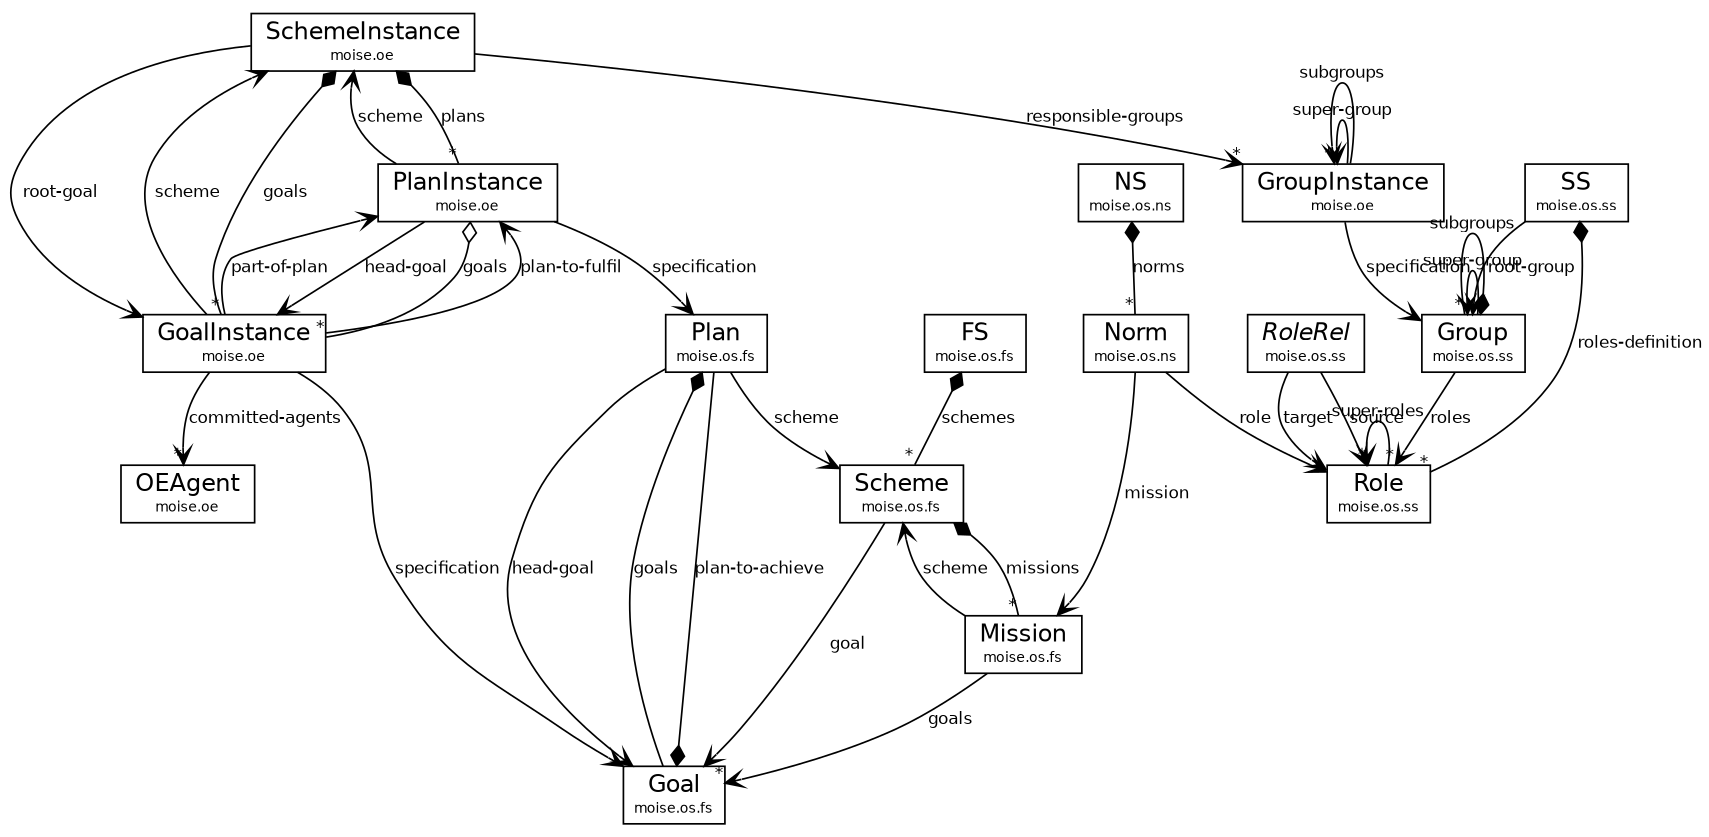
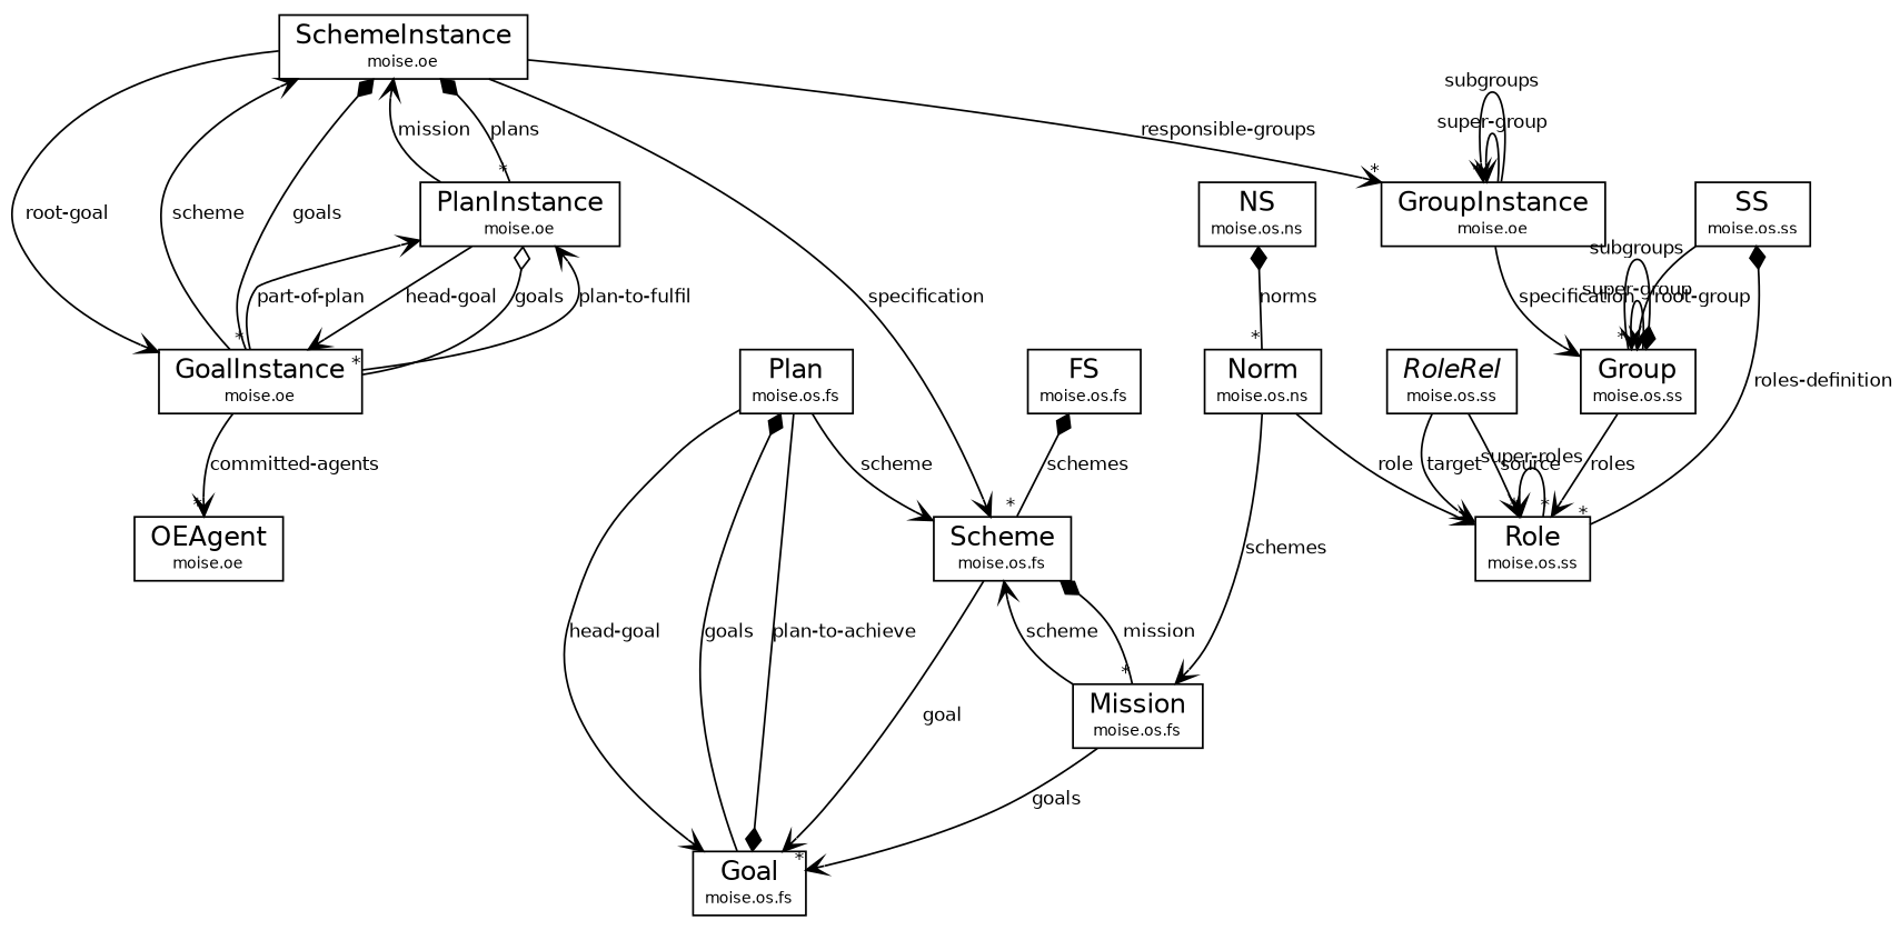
  digraph {
    nodesep=0.25
    ranksep=0.5
    node [fontcolor=black fontname=Helvetica fontsize=14.0 shape=plaintext]
    edge [arrowhead=open color=black fontcolor=black fontname=Helvetica fontsize=10.0 headport=p labelfontname=Helvetica labelfontsize=10 tailport=p]
    n1 [label=<<table title="moise.oe.SchemeInstance" border="0" cellborder="1" cellspacing="0" cellpadding="2" port="p" href="../oe/SchemeInstance.html"> 		<tr><td><table border="0" cellspacing="0" cellpadding="1"> <tr><td align="center" balign="center"> SchemeInstance </td></tr> <tr><td align="center" balign="center"><font point-size="8.0"> moise.oe </font></td></tr> 		</table></td></tr> 		</table>>]
    n2 [label=<<table title="moise.oe.PlanInstance" border="0" cellborder="1" cellspacing="0" cellpadding="2" port="p" href="../oe/PlanInstance.html"> 		<tr><td><table border="0" cellspacing="0" cellpadding="1"> <tr><td align="center" balign="center"> PlanInstance </td></tr> <tr><td align="center" balign="center"><font point-size="8.0"> moise.oe </font></td></tr> 		</table></td></tr> 		</table>>]
    n3 [label=<<table title="moise.oe.GroupInstance" border="0" cellborder="1" cellspacing="0" cellpadding="2" port="p" href="../oe/GroupInstance.html"> 		<tr><td><table border="0" cellspacing="0" cellpadding="1"> <tr><td align="center" balign="center"> GroupInstance </td></tr> <tr><td align="center" balign="center"><font point-size="8.0"> moise.oe </font></td></tr> 		</table></td></tr> 		</table>>]
    n4 [label=<<table title="moise.oe.GoalInstance" border="0" cellborder="1" cellspacing="0" cellpadding="2" port="p" href="../oe/GoalInstance.html"> 		<tr><td><table border="0" cellspacing="0" cellpadding="1"> <tr><td align="center" balign="center"> GoalInstance </td></tr> <tr><td align="center" balign="center"><font point-size="8.0"> moise.oe </font></td></tr> 		</table></td></tr> 		</table>>]
    n5 [label=<<table title="moise.os.fs.Scheme" border="0" cellborder="1" cellspacing="0" cellpadding="2" port="p" href="../os/fs/Scheme.html"> 		<tr><td><table border="0" cellspacing="0" cellpadding="1"> <tr><td align="center" balign="center"> Scheme </td></tr> <tr><td align="center" balign="center"><font point-size="8.0"> moise.os.fs </font></td></tr> 		</table></td></tr> 		</table>>]
    n6 [label=<<table title="moise.os.fs.Plan" border="0" cellborder="1" cellspacing="0" cellpadding="2" port="p" href="../os/fs/Plan.html"> 		<tr><td><table border="0" cellspacing="0" cellpadding="1"> <tr><td align="center" balign="center"> Plan </td></tr> <tr><td align="center" balign="center"><font point-size="8.0"> moise.os.fs </font></td></tr> 		</table></td></tr> 		</table>>]
    n7 [label=<<table title="moise.os.ss.Group" border="0" cellborder="1" cellspacing="0" cellpadding="2" port="p" href="../os/ss/Group.html"> 		<tr><td><table border="0" cellspacing="0" cellpadding="1"> <tr><td align="center" balign="center"> Group </td></tr> <tr><td align="center" balign="center"><font point-size="8.0"> moise.os.ss </font></td></tr> 		</table></td></tr> 		</table>>]
    n8 [label=<<table title="moise.oe.OEAgent" border="0" cellborder="1" cellspacing="0" cellpadding="2" port="p" href="../oe/OEAgent.html"> 		<tr><td><table border="0" cellspacing="0" cellpadding="1"> <tr><td align="center" balign="center"> OEAgent </td></tr> <tr><td align="center" balign="center"><font point-size="8.0"> moise.oe </font></td></tr> 		</table></td></tr> 		</table>>]
    n9 [label=<<table title="moise.os.fs.Goal" border="0" cellborder="1" cellspacing="0" cellpadding="2" port="p" href="../os/fs/Goal.html"> 		<tr><td><table border="0" cellspacing="0" cellpadding="1"> <tr><td align="center" balign="center"> Goal </td></tr> <tr><td align="center" balign="center"><font point-size="8.0"> moise.os.fs </font></td></tr> 		</table></td></tr> 		</table>>]
    n10 [label=<<table title="moise.os.fs.Mission" border="0" cellborder="1" cellspacing="0" cellpadding="2" port="p" href="../os/fs/Mission.html"> 		<tr><td><table border="0" cellspacing="0" cellpadding="1"> <tr><td align="center" balign="center"> Mission </td></tr> <tr><td align="center" balign="center"><font point-size="8.0"> moise.os.fs </font></td></tr> 		</table></td></tr> 		</table>>]
    n11 [label=<<table title="moise.os.ss.Role" border="0" cellborder="1" cellspacing="0" cellpadding="2" port="p" href="../os/ss/Role.html"> 		<tr><td><table border="0" cellspacing="0" cellpadding="1"> <tr><td align="center" balign="center"> Role </td></tr> <tr><td align="center" balign="center"><font point-size="8.0"> moise.os.ss </font></td></tr> 		</table></td></tr> 		</table>>]
    n12 [label=<<table title="moise.os.fs.FS" border="0" cellborder="1" cellspacing="0" cellpadding="2" port="p" href="../os/fs/FS.html"> 		<tr><td><table border="0" cellspacing="0" cellpadding="1"> <tr><td align="center" balign="center"> FS </td></tr> <tr><td align="center" balign="center"><font point-size="8.0"> moise.os.fs </font></td></tr> 		</table></td></tr> 		</table>>]
    n13 [label=<<table title="moise.os.ns.NS" border="0" cellborder="1" cellspacing="0" cellpadding="2" port="p" href="../os/ns/NS.html"> 		<tr><td><table border="0" cellspacing="0" cellpadding="1"> <tr><td align="center" balign="center"> NS </td></tr> <tr><td align="center" balign="center"><font point-size="8.0"> moise.os.ns </font></td></tr> 		</table></td></tr> 		</table>>]
    n14 [label=<<table title="moise.os.ns.Norm" border="0" cellborder="1" cellspacing="0" cellpadding="2" port="p" href="../os/ns/Norm.html"> 		<tr><td><table border="0" cellspacing="0" cellpadding="1"> <tr><td align="center" balign="center"> Norm </td></tr> <tr><td align="center" balign="center"><font point-size="8.0"> moise.os.ns </font></td></tr> 		</table></td></tr> 		</table>>]
    n15 [label=<<table title="moise.os.ss.SS" border="0" cellborder="1" cellspacing="0" cellpadding="2" port="p" href="../os/ss/SS.html"> 		<tr><td><table border="0" cellspacing="0" cellpadding="1"> <tr><td align="center" balign="center"> SS </td></tr> <tr><td align="center" balign="center"><font point-size="8.0"> moise.os.ss </font></td></tr> 		</table></td></tr> 		</table>>]
    n16 [label=<<table title="moise.os.ss.RoleRel" border="0" cellborder="1" cellspacing="0" cellpadding="2" port="p" href="../os/ss/RoleRel.html"> 		<tr><td><table border="0" cellspacing="0" cellpadding="1"> <tr><td align="center" balign="center"><font face="Helvetica-Oblique"> RoleRel </font></td></tr> <tr><td align="center" balign="center"><font point-size="8.0"> moise.os.ss </font></td></tr> 		</table></td></tr> 		</table>>]
    n1 -> n2 [arrowhead=none arrowtail=diamond dir=both headlabel="*" label=plans]
    n1 -> n3 [headlabel="*" label="responsible-groups"]
    n1 -> n4 [label="root-goal"]
    n1 -> n4 [arrowhead=none arrowtail=diamond dir=both headlabel="*" label=goals]
-   n2 -> n1 [label=scheme]
+   n1 -> n5 [label=specification]
+   n2 -> n1 [label=mission]
    n2 -> n4 [label="head-goal"]
    n2 -> n4 [arrowhead=none arrowtail=ediamond dir=both headlabel="*" label=goals]
-   n2 -> n6 [label=specification]
    n3 -> n3 [label="super-group"]
    n3 -> n3 [headlabel="*" label=subgroups]
    n3 -> n7 [label=specification]
    n4 -> n1 [label=scheme]
    n4 -> n2 [label="plan-to-fulfil"]
    n4 -> n2 [label="part-of-plan"]
    n4 -> n8 [headlabel="*" label="committed-agents"]
-   n4 -> n9 [label=specification]
    n5 -> n9 [label=goal]
-   n5 -> n10 [arrowhead=none arrowtail=diamond dir=both headlabel="*" label=missions]
+   n5 -> n10 [arrowhead=none arrowtail=diamond dir=both headlabel="*" label=mission]
    n6 -> n5 [label=scheme]
    n6 -> n9 [label="head-goal"]
    n6 -> n9 [arrowhead=none arrowtail=diamond dir=both label=goals]
    n7 -> n7 [label="super-group"]
    n7 -> n7 [arrowhead=none arrowtail=diamond dir=both headlabel="*" label=subgroups]
    n7 -> n11 [headlabel="*" label=roles]
    n9 -> n6 [arrowhead=none arrowtail=diamond dir=both label="plan-to-achieve"]
    n10 -> n5 [label=scheme]
    n10 -> n9 [headlabel="*" label=goals]
    n11 -> n11 [headlabel="*" label="super-roles"]
    n12 -> n5 [arrowhead=none arrowtail=diamond dir=both headlabel="*" label=schemes]
    n13 -> n14 [arrowhead=none arrowtail=diamond dir=both headlabel="*" label=norms]
-   n14 -> n10 [label=mission]
+   n14 -> n10 [label=schemes]
    n14 -> n11 [label=role]
    n15 -> n7 [label="root-group"]
    n15 -> n11 [arrowhead=none arrowtail=diamond dir=both headlabel="*" label="roles-definition"]
    n16 -> n11 [label=source]
    n16 -> n11 [label=target]
  }
